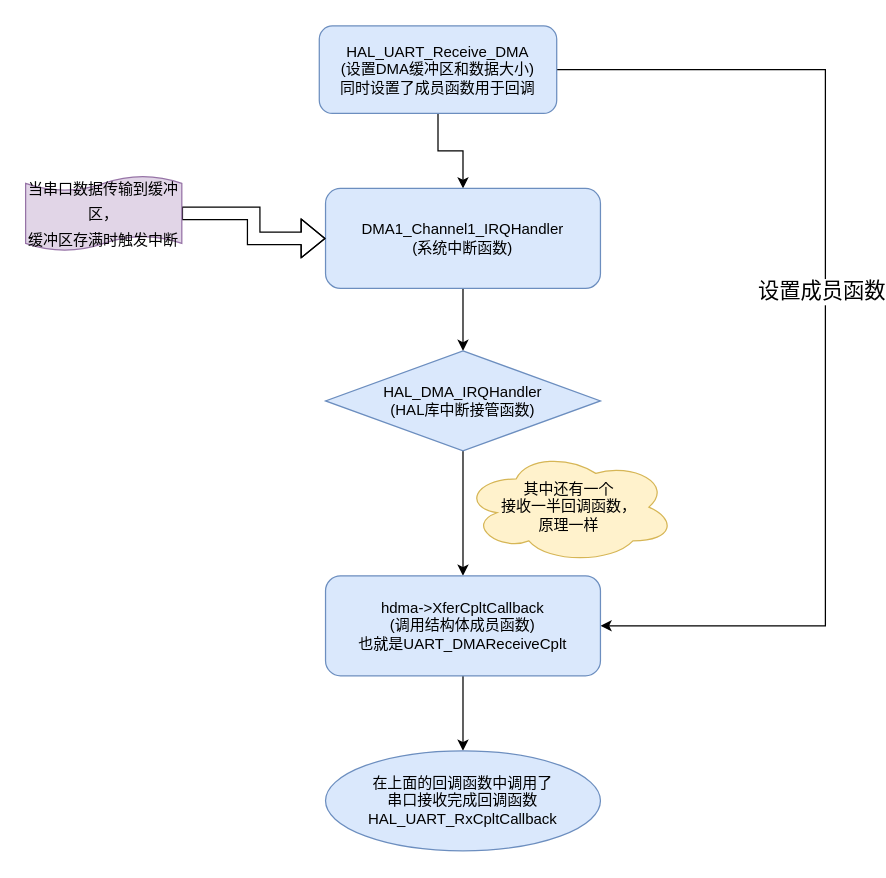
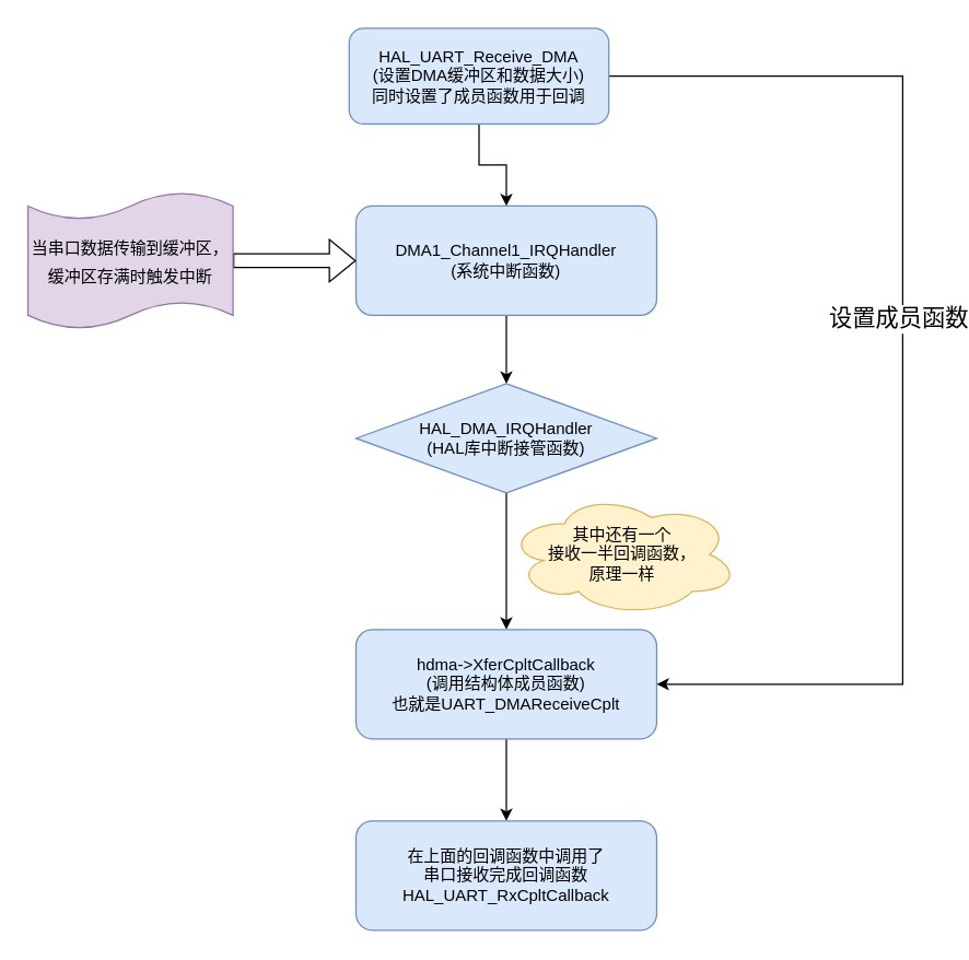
  <mxCell id="0" />
  <mxCell id="1" parent="0" />
  <mxCell id="2" style="edgeStyle=orthogonalEdgeStyle;rounded=0;orthogonalLoop=1;jettySize=auto;html=1;exitX=0.5;exitY=1;exitDx=0;exitDy=0;" edge="1" parent="1" source="5" target="7"><mxGeometry relative="1" as="geometry" /></mxCell>
  <mxCell id="3" style="edgeStyle=orthogonalEdgeStyle;rounded=0;orthogonalLoop=1;jettySize=auto;html=1;exitX=1;exitY=0.5;exitDx=0;exitDy=0;entryX=1;entryY=0.5;entryDx=0;entryDy=0;" edge="1" parent="1" source="5" target="11"><mxGeometry relative="1" as="geometry"><Array as="points"><mxPoint x="660" y="55" /><mxPoint x="660" y="500" /></Array></mxGeometry></mxCell>
  <mxCell id="4" value="&lt;font style=&quot;font-size: 17px;&quot;&gt;设置成员函数&lt;/font&gt;" style="edgeLabel;html=1;align=center;verticalAlign=middle;resizable=0;points=[];" vertex="1" connectable="0" parent="3"><mxGeometry x="-0.066" y="-4" relative="1" as="geometry"><mxPoint as="offset" /></mxGeometry></mxCell>
  <mxCell id="5" value="HAL_UART_Receive_DMA&lt;br&gt;(设置DMA缓冲区和数据大小)&lt;br&gt;同时设置了成员函数用于回调" style="rounded=1;whiteSpace=wrap;html=1;fillColor=#dae8fc;strokeColor=#6c8ebf;" vertex="1" parent="1"><mxGeometry x="255" y="20" width="190" height="70" as="geometry" /></mxCell>
  <mxCell id="6" style="edgeStyle=orthogonalEdgeStyle;rounded=0;orthogonalLoop=1;jettySize=auto;html=1;exitX=0.5;exitY=1;exitDx=0;exitDy=0;entryX=0.5;entryY=0;entryDx=0;entryDy=0;" edge="1" parent="1" source="7" target="9"><mxGeometry relative="1" as="geometry" /></mxCell>
  <mxCell id="7" value="DMA1_Channel1_IRQHandler&lt;br&gt;(系统中断函数)" style="rounded=1;whiteSpace=wrap;html=1;fillColor=#dae8fc;strokeColor=#6c8ebf;" vertex="1" parent="1"><mxGeometry x="260" y="150" width="220" height="80" as="geometry" /></mxCell>
  <mxCell id="8" style="edgeStyle=orthogonalEdgeStyle;rounded=0;orthogonalLoop=1;jettySize=auto;html=1;exitX=0.5;exitY=1;exitDx=0;exitDy=0;entryX=0.5;entryY=0;entryDx=0;entryDy=0;" edge="1" parent="1" source="9" target="11"><mxGeometry relative="1" as="geometry" /></mxCell>
  <mxCell id="9" value="HAL_DMA_IRQHandler&lt;br&gt;(HAL库中断接管函数)" style="rhombus;whiteSpace=wrap;html=1;fillColor=#dae8fc;strokeColor=#6c8ebf;" vertex="1" parent="1"><mxGeometry x="260" y="280" width="220" height="80" as="geometry" /></mxCell>
  <mxCell id="10" style="edgeStyle=orthogonalEdgeStyle;rounded=0;orthogonalLoop=1;jettySize=auto;html=1;exitX=0.5;exitY=1;exitDx=0;exitDy=0;entryX=0.5;entryY=0;entryDx=0;entryDy=0;fontSize=12;" edge="1" parent="1" source="11" target="15"><mxGeometry relative="1" as="geometry" /></mxCell>
  <mxCell id="11" value="hdma-&amp;gt;XferCpltCallback&lt;br&gt;(调用结构体成员函数)&lt;br&gt;也就是UART_DMAReceiveCplt" style="rounded=1;whiteSpace=wrap;html=1;fillColor=#dae8fc;strokeColor=#6c8ebf;" vertex="1" parent="1"><mxGeometry x="260" y="460" width="220" height="80" as="geometry" /></mxCell>
  <mxCell id="12" value="其中还有一个&lt;br&gt;接收一半回调函数，&lt;br&gt;原理一样" style="ellipse;shape=cloud;whiteSpace=wrap;html=1;fillColor=#fff2cc;strokeColor=#d6b656;" vertex="1" parent="1"><mxGeometry x="370" y="360" width="170" height="90" as="geometry" /></mxCell>
  <mxCell id="13" style="edgeStyle=orthogonalEdgeStyle;rounded=0;orthogonalLoop=1;jettySize=auto;html=1;exitX=1;exitY=0.5;exitDx=0;exitDy=0;exitPerimeter=0;entryX=0;entryY=0.5;entryDx=0;entryDy=0;fontSize=12;shape=flexArrow;" edge="1" parent="1" source="14" target="7"><mxGeometry relative="1" as="geometry" /></mxCell>
- <mxCell id="14" value="&lt;font style=&quot;font-size: 12px;&quot;&gt;当串口数据传输到缓冲区，&lt;br&gt;缓冲区存满时触发中断&lt;/font&gt;" style="shape=tape;whiteSpace=wrap;html=1;fontSize=17;size=0.2;fillColor=#e1d5e7;strokeColor=#9673a6;" vertex="1" parent="1"><mxGeometry x="20" y="140" width="125" height="60" as="geometry" /></mxCell>
- <mxCell id="15" value="在上面的回调函数中调用了&lt;br&gt;串口接收完成回调函数&lt;br&gt;HAL_UART_RxCpltCallback" style="ellipse;whiteSpace=wrap;html=1;fillColor=#dae8fc;strokeColor=#6c8ebf;" vertex="1" parent="1"><mxGeometry x="260" y="600" width="220" height="80" as="geometry" /></mxCell>
+ <mxCell id="14" value="&lt;font style=&quot;font-size: 12px;&quot;&gt;当串口数据传输到缓冲区，&lt;br&gt;缓冲区存满时触发中断&lt;/font&gt;" style="shape=tape;whiteSpace=wrap;html=1;fontSize=17;size=0.2;fillColor=#e1d5e7;strokeColor=#9673a6;" vertex="1" parent="1"><mxGeometry x="20" y="140" width="150" height="100" as="geometry" /></mxCell>
+ <mxCell id="15" value="在上面的回调函数中调用了&lt;br&gt;串口接收完成回调函数&lt;br&gt;HAL_UART_RxCpltCallback" style="rounded=1;whiteSpace=wrap;html=1;fillColor=#dae8fc;strokeColor=#6c8ebf;" vertex="1" parent="1"><mxGeometry x="260" y="600" width="220" height="80" as="geometry" /></mxCell>
